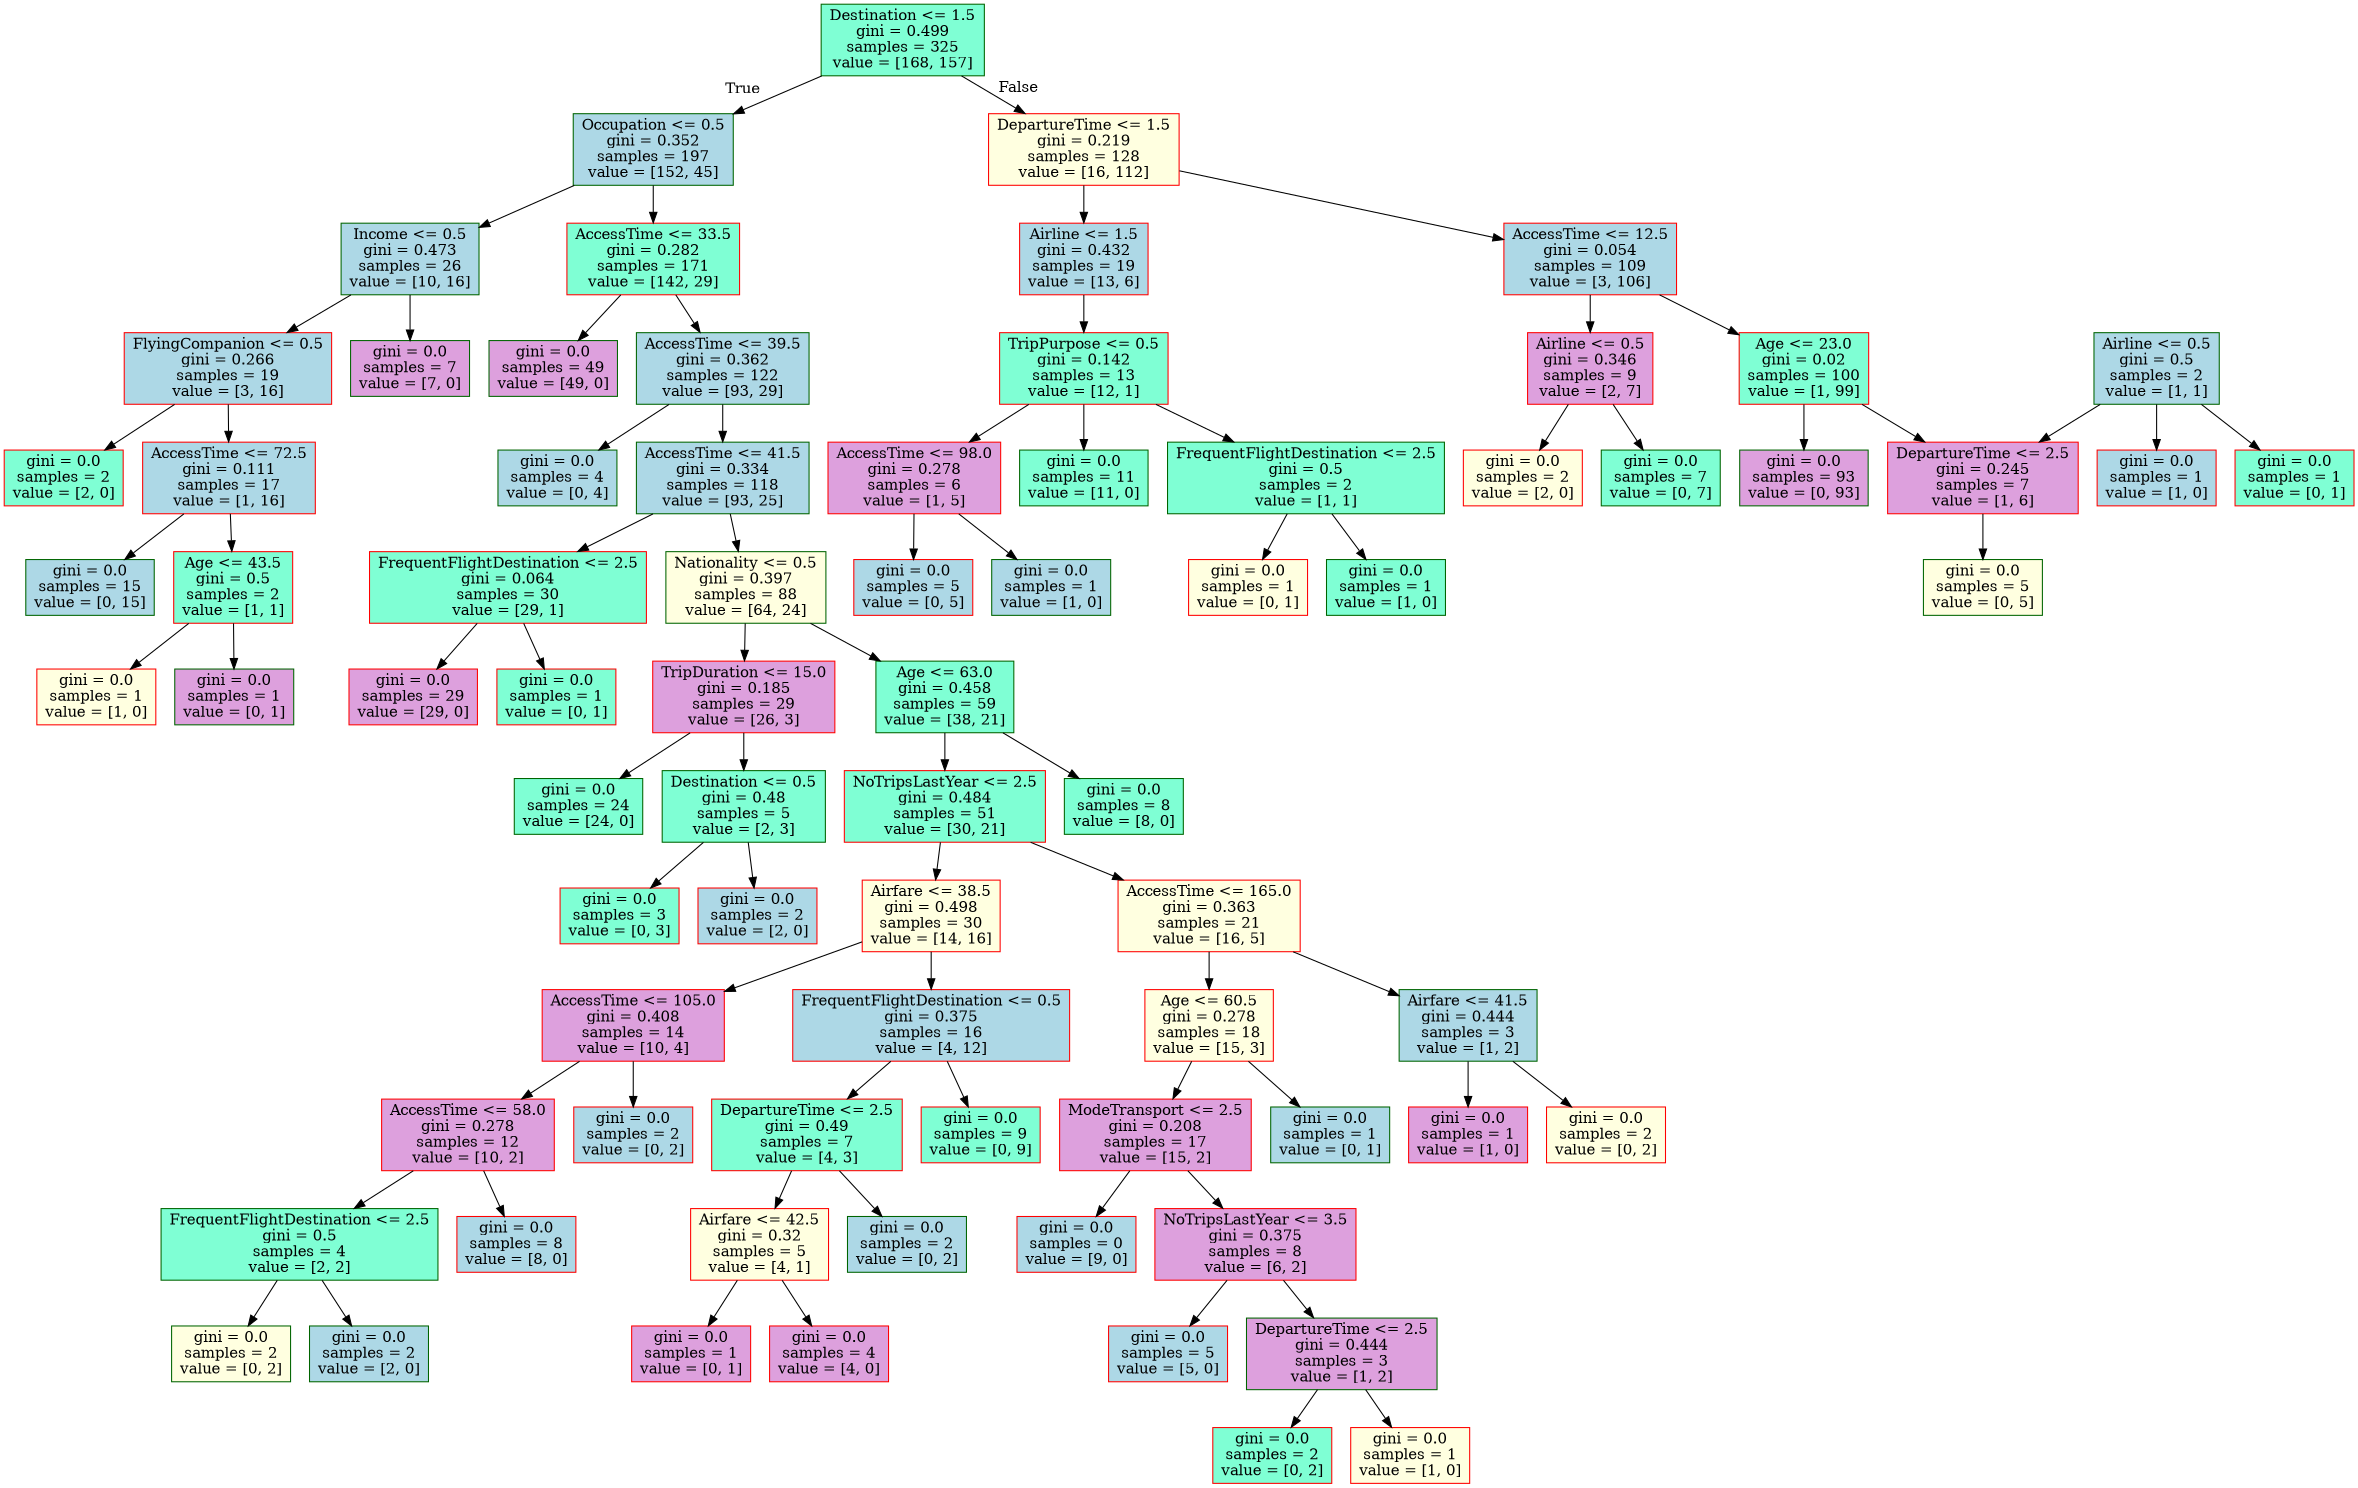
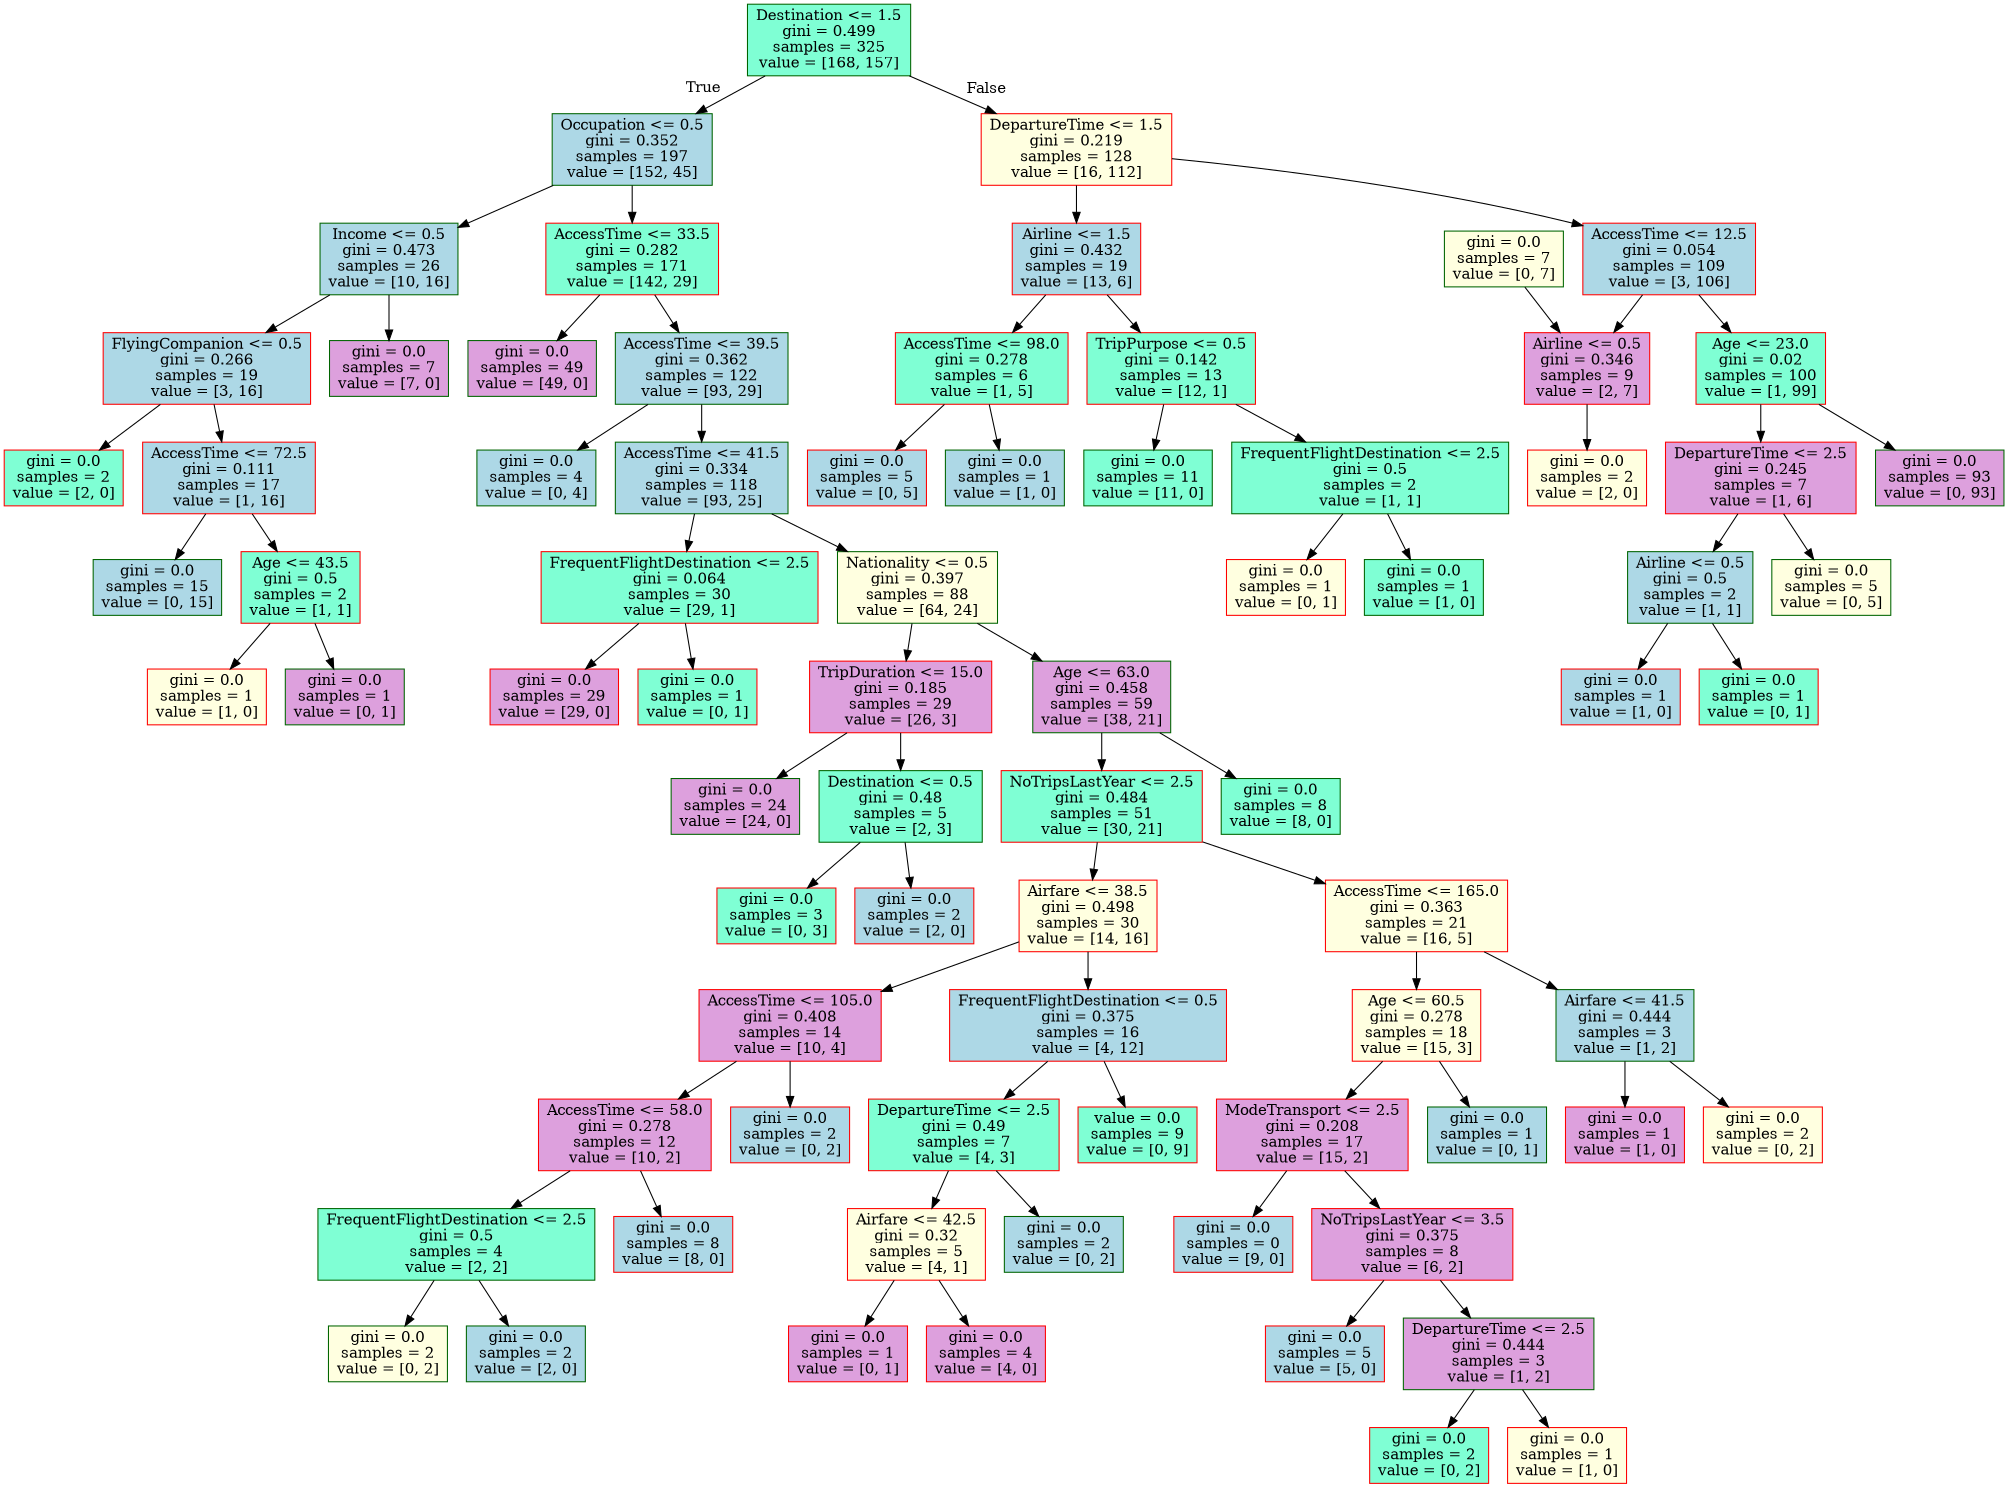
  digraph {
    node [color=red fillcolor=lightblue shape=box style=filled]
    n1 [color=darkgreen fillcolor=aquamarine label="Destination <= 1.5\ngini = 0.499\nsamples = 325\nvalue = [168, 157]"]
    n2 [color=darkgreen label="Occupation <= 0.5\ngini = 0.352\nsamples = 197\nvalue = [152, 45]"]
    n3 [fillcolor=lightyellow label="DepartureTime <= 1.5\ngini = 0.219\nsamples = 128\nvalue = [16, 112]"]
    n4 [color=darkgreen label="Income <= 0.5\ngini = 0.473\nsamples = 26\nvalue = [10, 16]"]
    n5 [fillcolor=aquamarine label="AccessTime <= 33.5\ngini = 0.282\nsamples = 171\nvalue = [142, 29]"]
    n6 [label="Airline <= 1.5\ngini = 0.432\nsamples = 19\nvalue = [13, 6]"]
    n7 [label="AccessTime <= 12.5\ngini = 0.054\nsamples = 109\nvalue = [3, 106]"]
    n8 [label="FlyingCompanion <= 0.5\ngini = 0.266\nsamples = 19\nvalue = [3, 16]"]
    n9 [color=darkgreen fillcolor=plum label="gini = 0.0\nsamples = 7\nvalue = [7, 0]"]
    n10 [color=darkgreen fillcolor=plum label="gini = 0.0\nsamples = 49\nvalue = [49, 0]"]
    n11 [color=darkgreen label="AccessTime <= 39.5\ngini = 0.362\nsamples = 122\nvalue = [93, 29]"]
    n12 [fillcolor=aquamarine label="gini = 0.0\nsamples = 2\nvalue = [2, 0]"]
    n13 [label="AccessTime <= 72.5\ngini = 0.111\nsamples = 17\nvalue = [1, 16]"]
    n14 [color=darkgreen label="gini = 0.0\nsamples = 15\nvalue = [0, 15]"]
    n15 [fillcolor=aquamarine label="Age <= 43.5\ngini = 0.5\nsamples = 2\nvalue = [1, 1]"]
    n16 [fillcolor=lightyellow label="gini = 0.0\nsamples = 1\nvalue = [1, 0]"]
    n17 [color=darkgreen fillcolor=plum label="gini = 0.0\nsamples = 1\nvalue = [0, 1]"]
    n18 [color=darkgreen label="gini = 0.0\nsamples = 4\nvalue = [0, 4]"]
    n19 [color=darkgreen label="AccessTime <= 41.5\ngini = 0.334\nsamples = 118\nvalue = [93, 25]"]
    n20 [fillcolor=aquamarine label="FrequentFlightDestination <= 2.5\ngini = 0.064\nsamples = 30\nvalue = [29, 1]"]
    n21 [color=darkgreen fillcolor=lightyellow label="Nationality <= 0.5\ngini = 0.397\nsamples = 88\nvalue = [64, 24]"]
    n22 [fillcolor=plum label="gini = 0.0\nsamples = 29\nvalue = [29, 0]"]
    n23 [fillcolor=aquamarine label="gini = 0.0\nsamples = 1\nvalue = [0, 1]"]
    n24 [fillcolor=plum label="TripDuration <= 15.0\ngini = 0.185\nsamples = 29\nvalue = [26, 3]"]
-   n25 [color=darkgreen fillcolor=aquamarine label="Age <= 63.0\ngini = 0.458\nsamples = 59\nvalue = [38, 21]"]
-   n26 [color=darkgreen fillcolor=aquamarine label="gini = 0.0\nsamples = 24\nvalue = [24, 0]"]
+   n25 [color=darkgreen fillcolor=plum label="Age <= 63.0\ngini = 0.458\nsamples = 59\nvalue = [38, 21]"]
+   n26 [color=darkgreen fillcolor=plum label="gini = 0.0\nsamples = 24\nvalue = [24, 0]"]
    n27 [color=darkgreen fillcolor=aquamarine label="Destination <= 0.5\ngini = 0.48\nsamples = 5\nvalue = [2, 3]"]
    n28 [fillcolor=aquamarine label="NoTripsLastYear <= 2.5\ngini = 0.484\nsamples = 51\nvalue = [30, 21]"]
    n29 [color=darkgreen fillcolor=aquamarine label="gini = 0.0\nsamples = 8\nvalue = [8, 0]"]
    n30 [fillcolor=aquamarine label="gini = 0.0\nsamples = 3\nvalue = [0, 3]"]
    n31 [label="gini = 0.0\nsamples = 2\nvalue = [2, 0]"]
    n32 [fillcolor=lightyellow label="Airfare <= 38.5\ngini = 0.498\nsamples = 30\nvalue = [14, 16]"]
    n33 [fillcolor=lightyellow label="AccessTime <= 165.0\ngini = 0.363\nsamples = 21\nvalue = [16, 5]"]
    n34 [fillcolor=plum label="AccessTime <= 105.0\ngini = 0.408\nsamples = 14\nvalue = [10, 4]"]
    n35 [label="FrequentFlightDestination <= 0.5\ngini = 0.375\nsamples = 16\nvalue = [4, 12]"]
    n36 [fillcolor=lightyellow label="Age <= 60.5\ngini = 0.278\nsamples = 18\nvalue = [15, 3]"]
    n37 [color=darkgreen label="Airfare <= 41.5\ngini = 0.444\nsamples = 3\nvalue = [1, 2]"]
    n38 [fillcolor=plum label="AccessTime <= 58.0\ngini = 0.278\nsamples = 12\nvalue = [10, 2]"]
    n39 [label="gini = 0.0\nsamples = 2\nvalue = [0, 2]"]
    n40 [fillcolor=aquamarine label="DepartureTime <= 2.5\ngini = 0.49\nsamples = 7\nvalue = [4, 3]"]
-   n41 [fillcolor=aquamarine label="gini = 0.0\nsamples = 9\nvalue = [0, 9]"]
+   n41 [fillcolor=aquamarine label="value = 0.0\nsamples = 9\nvalue = [0, 9]"]
    n42 [color=darkgreen fillcolor=aquamarine label="FrequentFlightDestination <= 2.5\ngini = 0.5\nsamples = 4\nvalue = [2, 2]"]
    n43 [label="gini = 0.0\nsamples = 8\nvalue = [8, 0]"]
    n44 [color=darkgreen fillcolor=lightyellow label="gini = 0.0\nsamples = 2\nvalue = [0, 2]"]
    n45 [color=darkgreen label="gini = 0.0\nsamples = 2\nvalue = [2, 0]"]
    n46 [fillcolor=lightyellow label="Airfare <= 42.5\ngini = 0.32\nsamples = 5\nvalue = [4, 1]"]
    n47 [color=darkgreen label="gini = 0.0\nsamples = 2\nvalue = [0, 2]"]
    n48 [fillcolor=plum label="gini = 0.0\nsamples = 1\nvalue = [0, 1]"]
    n49 [fillcolor=plum label="gini = 0.0\nsamples = 4\nvalue = [4, 0]"]
    n50 [fillcolor=plum label="ModeTransport <= 2.5\ngini = 0.208\nsamples = 17\nvalue = [15, 2]"]
    n51 [color=darkgreen label="gini = 0.0\nsamples = 1\nvalue = [0, 1]"]
    n52 [fillcolor=plum label="gini = 0.0\nsamples = 1\nvalue = [1, 0]"]
    n53 [fillcolor=lightyellow label="gini = 0.0\nsamples = 2\nvalue = [0, 2]"]
    n54 [label="gini = 0.0\nsamples = 0\nvalue = [9, 0]"]
    n55 [fillcolor=plum label="NoTripsLastYear <= 3.5\ngini = 0.375\nsamples = 8\nvalue = [6, 2]"]
    n56 [label="gini = 0.0\nsamples = 5\nvalue = [5, 0]"]
    n57 [color=darkgreen fillcolor=plum label="DepartureTime <= 2.5\ngini = 0.444\nsamples = 3\nvalue = [1, 2]"]
    n58 [fillcolor=aquamarine label="gini = 0.0\nsamples = 2\nvalue = [0, 2]"]
    n59 [fillcolor=lightyellow label="gini = 0.0\nsamples = 1\nvalue = [1, 0]"]
-   n60 [fillcolor=plum label="AccessTime <= 98.0\ngini = 0.278\nsamples = 6\nvalue = [1, 5]"]
+   n60 [fillcolor=aquamarine label="AccessTime <= 98.0\ngini = 0.278\nsamples = 6\nvalue = [1, 5]"]
    n61 [fillcolor=aquamarine label="TripPurpose <= 0.5\ngini = 0.142\nsamples = 13\nvalue = [12, 1]"]
    n62 [fillcolor=plum label="Airline <= 0.5\ngini = 0.346\nsamples = 9\nvalue = [2, 7]"]
    n63 [fillcolor=aquamarine label="Age <= 23.0\ngini = 0.02\nsamples = 100\nvalue = [1, 99]"]
    n64 [label="gini = 0.0\nsamples = 5\nvalue = [0, 5]"]
    n65 [color=darkgreen label="gini = 0.0\nsamples = 1\nvalue = [1, 0]"]
    n66 [color=darkgreen fillcolor=aquamarine label="gini = 0.0\nsamples = 11\nvalue = [11, 0]"]
    n67 [color=darkgreen fillcolor=aquamarine label="FrequentFlightDestination <= 2.5\ngini = 0.5\nsamples = 2\nvalue = [1, 1]"]
    n68 [fillcolor=lightyellow label="gini = 0.0\nsamples = 1\nvalue = [0, 1]"]
    n69 [color=darkgreen fillcolor=aquamarine label="gini = 0.0\nsamples = 1\nvalue = [1, 0]"]
    n70 [fillcolor=lightyellow label="gini = 0.0\nsamples = 2\nvalue = [2, 0]"]
-   n71 [color=darkgreen fillcolor=aquamarine label="gini = 0.0\nsamples = 7\nvalue = [0, 7]"]
+   n71 [color=darkgreen fillcolor=lightyellow label="gini = 0.0\nsamples = 7\nvalue = [0, 7]"]
    n72 [fillcolor=plum label="DepartureTime <= 2.5\ngini = 0.245\nsamples = 7\nvalue = [1, 6]"]
    n73 [color=darkgreen fillcolor=plum label="gini = 0.0\nsamples = 93\nvalue = [0, 93]"]
    n74 [color=darkgreen label="Airline <= 0.5\ngini = 0.5\nsamples = 2\nvalue = [1, 1]"]
    n75 [color=darkgreen fillcolor=lightyellow label="gini = 0.0\nsamples = 5\nvalue = [0, 5]"]
    n76 [label="gini = 0.0\nsamples = 1\nvalue = [1, 0]"]
    n77 [fillcolor=aquamarine label="gini = 0.0\nsamples = 1\nvalue = [0, 1]"]
    n1 -> n2 [headlabel=True labelangle=45 labeldistance=2.5]
    n1 -> n3 [headlabel=False labelangle=-45 labeldistance=2.5]
    n2 -> n4
    n2 -> n5
    n3 -> n6
    n3 -> n7
    n4 -> n8
    n4 -> n9
    n5 -> n10
    n5 -> n11
-   n61 -> n60
+   n6 -> n60
    n6 -> n61
    n7 -> n62
    n7 -> n63
    n8 -> n12
    n8 -> n13
    n11 -> n18
    n11 -> n19
    n13 -> n14
    n13 -> n15
    n15 -> n16
    n15 -> n17
    n19 -> n20
    n19 -> n21
    n20 -> n22
    n20 -> n23
    n21 -> n24
    n21 -> n25
    n24 -> n26
    n24 -> n27
    n25 -> n28
    n25 -> n29
    n27 -> n30
    n27 -> n31
    n28 -> n32
    n28 -> n33
    n32 -> n34
    n32 -> n35
    n33 -> n36
    n33 -> n37
    n34 -> n38
    n34 -> n39
    n35 -> n40
    n35 -> n41
    n36 -> n50
    n36 -> n51
    n37 -> n52
    n37 -> n53
    n38 -> n42
    n38 -> n43
    n40 -> n46
    n40 -> n47
    n42 -> n44
    n42 -> n45
    n46 -> n48
    n46 -> n49
    n50 -> n54
    n50 -> n55
    n55 -> n56
    n55 -> n57
    n57 -> n58
    n57 -> n59
    n60 -> n64
    n60 -> n65
    n61 -> n66
    n61 -> n67
    n62 -> n70
-   n62 -> n71
+   n71 -> n62
    n63 -> n72
    n63 -> n73
    n67 -> n68
    n67 -> n69
-   n74 -> n72
+   n72 -> n74
    n72 -> n75
    n74 -> n76
    n74 -> n77
  }
